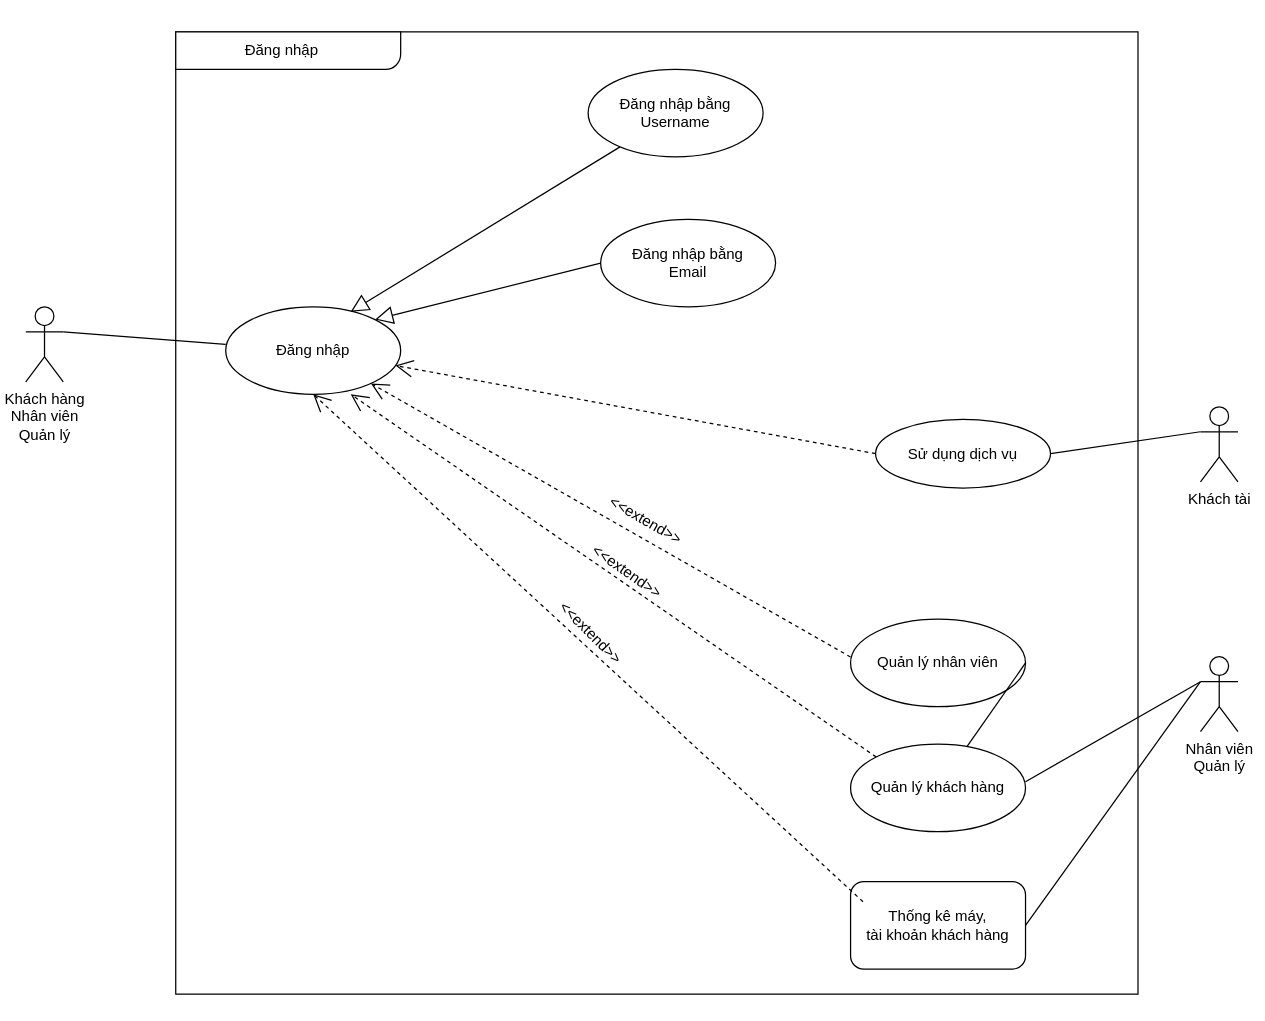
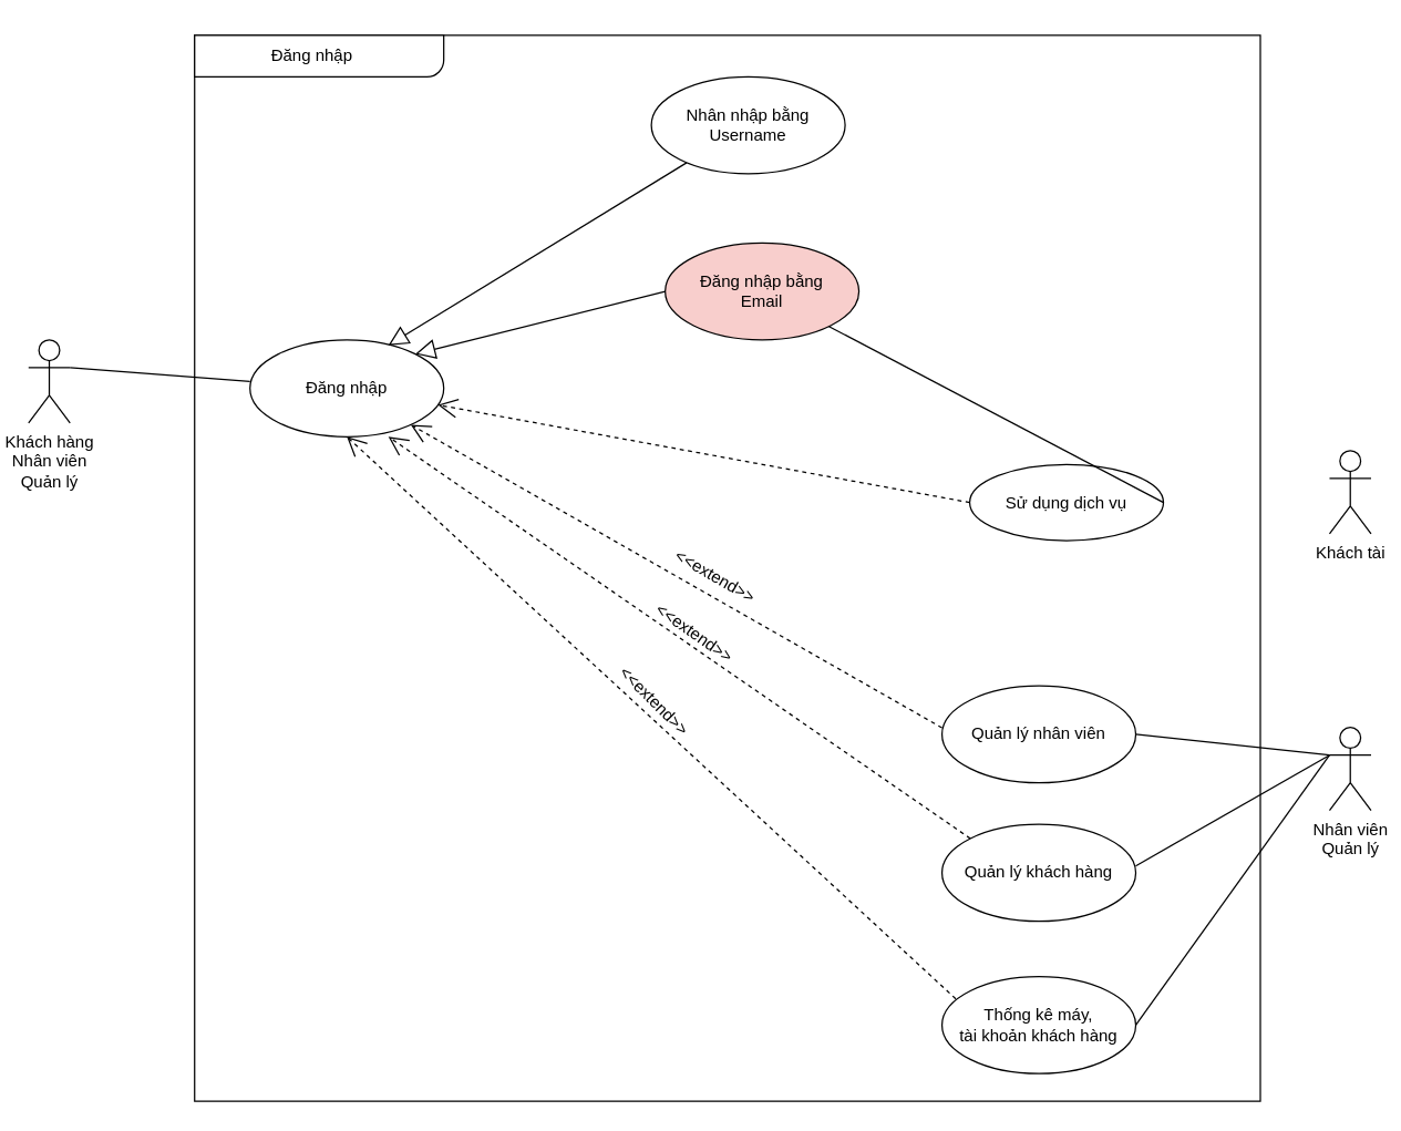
  <mxCell id="0" />
  <mxCell id="1" parent="0" />
  <mxCell id="2" value="" style="whiteSpace=wrap;html=1;aspect=fixed;" parent="1" vertex="1"><mxGeometry x="140" y="25" width="770" height="770" as="geometry" /></mxCell>
  <mxCell id="3" style="rounded=0;orthogonalLoop=1;jettySize=auto;html=1;entryX=0;entryY=0.5;entryDx=0;entryDy=0;endArrow=none;endFill=0;exitX=1;exitY=0.333;exitDx=0;exitDy=0;exitPerimeter=0;" parent="1" source="4" edge="1"><mxGeometry relative="1" as="geometry"><mxPoint x="180" y="275" as="targetPoint" /></mxGeometry></mxCell>
  <mxCell id="4" value="Khách hàng&lt;br&gt;Nhân viên&lt;br&gt;Quản lý" style="shape=umlActor;verticalLabelPosition=bottom;verticalAlign=top;html=1;" parent="1" vertex="1"><mxGeometry x="20" y="245" width="30" height="60" as="geometry" /></mxCell>
  <mxCell id="5" value="" style="group" parent="1" vertex="1" connectable="0"><mxGeometry x="110" y="235" width="270" height="80" as="geometry" /></mxCell>
  <mxCell id="6" value="Đăng nhập" style="ellipse;whiteSpace=wrap;html=1;strokeColor=#000000;" parent="5" vertex="1"><mxGeometry x="70" y="10" width="140" height="70" as="geometry" /></mxCell>
  <mxCell id="7" value="Quản lý nhân viên" style="ellipse;whiteSpace=wrap;html=1;strokeColor=#000000;" parent="1" vertex="1"><mxGeometry x="680" y="495" width="140" height="70" as="geometry" /></mxCell>
  <mxCell id="8" value="" style="group;rotation=35;" parent="1" vertex="1" connectable="0"><mxGeometry x="410" y="445" width="160" height="20" as="geometry" /></mxCell>
  <mxCell id="9" value="&amp;lt;&amp;lt;extend&amp;gt;&amp;gt;" style="text;html=1;align=center;verticalAlign=middle;resizable=0;points=[];autosize=1;rotation=35;" parent="8" vertex="1"><mxGeometry x="51" y="2" width="80" height="20" as="geometry" /></mxCell>
  <mxCell id="10" value="Quản lý khách hàng" style="ellipse;whiteSpace=wrap;html=1;strokeColor=#000000;" parent="1" vertex="1"><mxGeometry x="680" y="595" width="140" height="70" as="geometry" /></mxCell>
  <mxCell id="11" value="" style="group;rotation=45;" parent="1" vertex="1" connectable="0"><mxGeometry x="381" y="485" width="160" height="20" as="geometry" /></mxCell>
  <mxCell id="12" value="&amp;lt;&amp;lt;extend&amp;gt;&amp;gt;" style="text;html=1;align=center;verticalAlign=middle;resizable=0;points=[];autosize=1;rotation=45;" parent="11" vertex="1"><mxGeometry x="51" y="11" width="80" height="20" as="geometry" /></mxCell>
  <mxCell id="13" value="" style="endArrow=open;dashed=1;endFill=0;endSize=12;html=1;exitX=0;exitY=0;exitDx=0;exitDy=0;" parent="1" source="10" edge="1"><mxGeometry width="160" relative="1" as="geometry"><mxPoint x="270" y="405" as="sourcePoint" /><mxPoint x="280" y="315" as="targetPoint" /></mxGeometry></mxCell>
- <mxCell id="14" value="Thống kê máy,&lt;br&gt;tài khoản khách hàng" style="whiteSpace=wrap;html=1;strokeColor=#000000;rounded=1;" parent="1" vertex="1"><mxGeometry x="680" y="705" width="140" height="70" as="geometry" /></mxCell>
+ <mxCell id="14" value="Thống kê máy,&lt;br&gt;tài khoản khách hàng" style="ellipse;whiteSpace=wrap;html=1;strokeColor=#000000;" parent="1" vertex="1"><mxGeometry x="680" y="705" width="140" height="70" as="geometry" /></mxCell>
  <mxCell id="15" value="" style="endArrow=block;endFill=0;endSize=12;html=1;entryX=0.714;entryY=0.057;entryDx=0;entryDy=0;entryPerimeter=0;" parent="1" source="17" target="6" edge="1"><mxGeometry width="160" relative="1" as="geometry"><mxPoint x="640" y="105" as="sourcePoint" /><mxPoint x="660" y="125" as="targetPoint" /></mxGeometry></mxCell>
  <mxCell id="16" value="" style="group" parent="1" vertex="1" connectable="0"><mxGeometry x="400" y="45" width="210" height="80" as="geometry" /></mxCell>
- <mxCell id="17" value="Đăng nhập bằng&lt;br&gt;Username" style="ellipse;whiteSpace=wrap;html=1;strokeColor=#000000;" parent="16" vertex="1"><mxGeometry x="70" y="10" width="140" height="70" as="geometry" /></mxCell>
- <mxCell id="18" value="Đăng nhập bằng&lt;br&gt;Email" style="ellipse;whiteSpace=wrap;html=1;strokeColor=#000000;" parent="1" vertex="1"><mxGeometry x="480" y="175" width="140" height="70" as="geometry" /></mxCell>
+ <mxCell id="17" value="Nhân nhập bằng&lt;br&gt;Username" style="ellipse;whiteSpace=wrap;html=1;strokeColor=#000000;" parent="16" vertex="1"><mxGeometry x="70" y="10" width="140" height="70" as="geometry" /></mxCell>
+ <mxCell id="18" value="Đăng nhập bằng&lt;br&gt;Email" style="ellipse;whiteSpace=wrap;html=1;strokeColor=#000000;fillColor=#f8cecc;" parent="1" vertex="1"><mxGeometry x="480" y="175" width="140" height="70" as="geometry" /></mxCell>
  <mxCell id="19" value="" style="endArrow=block;endFill=0;endSize=12;html=1;entryX=1;entryY=0;entryDx=0;entryDy=0;exitX=0;exitY=0.5;exitDx=0;exitDy=0;" parent="1" source="18" target="6" edge="1"><mxGeometry width="160" relative="1" as="geometry"><mxPoint x="719.826" y="98.662" as="sourcePoint" /><mxPoint x="588.04" y="192.02" as="targetPoint" /></mxGeometry></mxCell>
  <mxCell id="20" value="Khách tài" style="shape=umlActor;verticalLabelPosition=bottom;verticalAlign=top;html=1;" vertex="1" parent="1"><mxGeometry x="960" y="325" width="30" height="60" as="geometry" /></mxCell>
  <mxCell id="21" value="Nhân viên&lt;br&gt;Quản lý" style="shape=umlActor;verticalLabelPosition=bottom;verticalAlign=top;html=1;" vertex="1" parent="1"><mxGeometry x="960" y="525" width="30" height="60" as="geometry" /></mxCell>
- <mxCell id="22" value="" style="endArrow=none;html=1;rounded=0;exitX=1;exitY=0.5;exitDx=0;exitDy=0;" edge="1" parent="1" source="7" target="10"><mxGeometry width="50" height="50" relative="1" as="geometry"><mxPoint x="650" y="415" as="sourcePoint" /><mxPoint x="700" y="365" as="targetPoint" /></mxGeometry></mxCell>
+ <mxCell id="22" value="" style="endArrow=none;html=1;rounded=0;entryX=0;entryY=0.333;entryDx=0;entryDy=0;entryPerimeter=0;exitX=1;exitY=0.5;exitDx=0;exitDy=0;" edge="1" parent="1" source="7" target="21"><mxGeometry width="50" height="50" relative="1" as="geometry"><mxPoint x="650" y="415" as="sourcePoint" /><mxPoint x="700" y="365" as="targetPoint" /></mxGeometry></mxCell>
  <mxCell id="23" value="" style="endArrow=none;html=1;rounded=0;entryX=0;entryY=0.333;entryDx=0;entryDy=0;entryPerimeter=0;" edge="1" parent="1" target="21"><mxGeometry width="50" height="50" relative="1" as="geometry"><mxPoint x="820" y="625" as="sourcePoint" /><mxPoint x="700" y="365" as="targetPoint" /></mxGeometry></mxCell>
  <mxCell id="24" value="" style="endArrow=none;html=1;rounded=0;exitX=1;exitY=0.5;exitDx=0;exitDy=0;" edge="1" parent="1" source="14"><mxGeometry width="50" height="50" relative="1" as="geometry"><mxPoint x="650" y="415" as="sourcePoint" /><mxPoint x="960" y="545" as="targetPoint" /></mxGeometry></mxCell>
  <mxCell id="25" value="" style="endArrow=open;dashed=1;endFill=0;endSize=12;html=1;exitX=0;exitY=0;exitDx=0;exitDy=0;" edge="1" parent="1" target="6"><mxGeometry width="160" relative="1" as="geometry"><mxPoint x="680.003" y="525.251" as="sourcePoint" /><mxPoint x="330" y="315" as="targetPoint" /></mxGeometry></mxCell>
  <mxCell id="26" value="" style="group;rotation=30;fontStyle=1" vertex="1" connectable="0" parent="1"><mxGeometry x="425" y="405" width="160" height="20" as="geometry" /></mxCell>
  <mxCell id="27" value="&amp;lt;&amp;lt;extend&amp;gt;&amp;gt;" style="text;html=1;align=center;verticalAlign=middle;resizable=0;points=[];autosize=1;rotation=30;" vertex="1" parent="26"><mxGeometry x="51" y="1" width="80" height="20" as="geometry" /></mxCell>
  <mxCell id="28" value="" style="endArrow=open;dashed=1;endFill=0;endSize=12;html=1;exitX=0.071;exitY=0.229;exitDx=0;exitDy=0;exitPerimeter=0;entryX=0.5;entryY=1;entryDx=0;entryDy=0;" edge="1" parent="1" source="14" target="6"><mxGeometry width="160" relative="1" as="geometry"><mxPoint x="690.503" y="715.251" as="sourcePoint" /><mxPoint x="270" y="425" as="targetPoint" /></mxGeometry></mxCell>
  <mxCell id="29" value="Sử dụng dịch vụ" style="ellipse;whiteSpace=wrap;html=1;strokeColor=#000000;" vertex="1" parent="1"><mxGeometry x="700" y="335" width="140" height="55" as="geometry" /></mxCell>
- <mxCell id="30" value="" style="endArrow=none;html=1;rounded=0;entryX=0;entryY=0.333;entryDx=0;entryDy=0;entryPerimeter=0;exitX=1;exitY=0.5;exitDx=0;exitDy=0;" edge="1" parent="1" source="29" target="20"><mxGeometry width="50" height="50" relative="1" as="geometry"><mxPoint x="650" y="485" as="sourcePoint" /><mxPoint x="700" y="435" as="targetPoint" /></mxGeometry></mxCell>
+ <mxCell id="30" value="" style="endArrow=none;html=1;rounded=0;exitX=1;exitY=0.5;exitDx=0;exitDy=0;" edge="1" parent="1" source="29" target="18"><mxGeometry width="50" height="50" relative="1" as="geometry"><mxPoint x="650" y="485" as="sourcePoint" /><mxPoint x="700" y="435" as="targetPoint" /></mxGeometry></mxCell>
  <mxCell id="31" value="" style="endArrow=open;dashed=1;endFill=0;endSize=12;html=1;exitX=0;exitY=0.5;exitDx=0;exitDy=0;" edge="1" parent="1" source="29" target="6"><mxGeometry width="160" relative="1" as="geometry"><mxPoint x="713.833" y="453.941" as="sourcePoint" /><mxPoint x="380" y="315" as="targetPoint" /></mxGeometry></mxCell>
  <mxCell id="32" value="" style="verticalLabelPosition=bottom;verticalAlign=top;html=1;shape=mxgraph.basic.corner_round_rect;dx=6;rotation=-180;" vertex="1" parent="1"><mxGeometry x="140" y="25" width="180" height="30" as="geometry" /></mxCell>
  <mxCell id="33" value="Đăng nhập" style="text;html=1;strokeColor=none;fillColor=none;align=center;verticalAlign=middle;whiteSpace=wrap;rounded=0;" parent="1" vertex="1"><mxGeometry x="170" y="20" width="110" height="40" as="geometry" /></mxCell>
